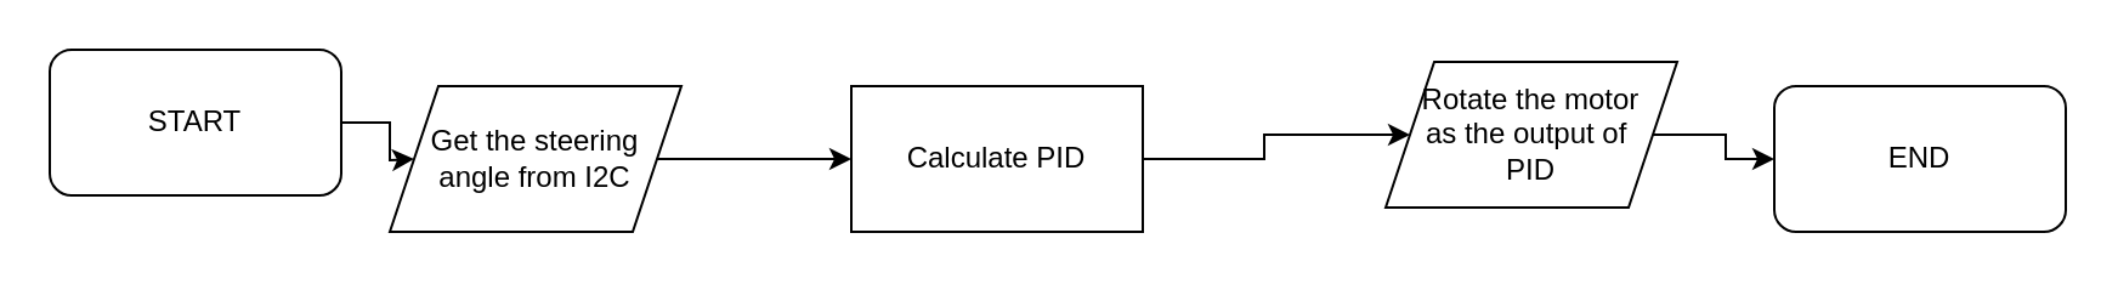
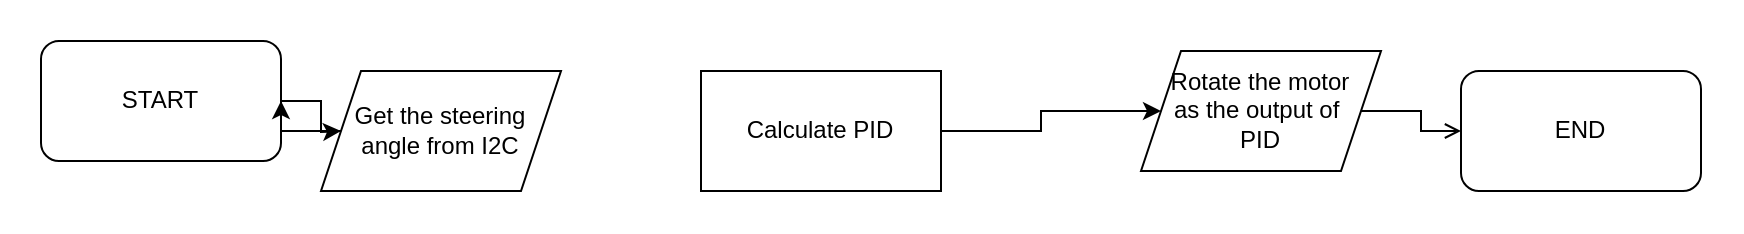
  <mxCell id="0" />
  <mxCell id="1" parent="0" />
  <mxCell id="2" value="" style="edgeStyle=orthogonalEdgeStyle;rounded=0;orthogonalLoop=1;jettySize=auto;html=1;" edge="1" parent="1" source="3"><mxGeometry relative="1" as="geometry"><mxPoint x="170" y="65" as="targetPoint" /></mxGeometry></mxCell>
  <mxCell id="3" value="START" style="rounded=1;whiteSpace=wrap;html=1;" vertex="1" parent="1"><mxGeometry x="20" y="20" width="120" height="60" as="geometry" /></mxCell>
- <mxCell id="4" value="" style="edgeStyle=orthogonalEdgeStyle;rounded=0;orthogonalLoop=1;jettySize=auto;html=1;" edge="1" parent="1" source="5" target="7"><mxGeometry relative="1" as="geometry" /></mxCell>
+ <mxCell id="4" value="" style="edgeStyle=orthogonalEdgeStyle;rounded=0;orthogonalLoop=1;jettySize=auto;html=1;" edge="1" parent="1" source="5" target="3"><mxGeometry relative="1" as="geometry" /></mxCell>
  <mxCell id="5" value="Get the steering angle from I2C" style="shape=parallelogram;perimeter=parallelogramPerimeter;whiteSpace=wrap;html=1;fixedSize=1;" vertex="1" parent="1"><mxGeometry x="160" y="35" width="120" height="60" as="geometry" /></mxCell>
  <mxCell id="6" value="" style="edgeStyle=orthogonalEdgeStyle;rounded=0;orthogonalLoop=1;jettySize=auto;html=1;" edge="1" parent="1" source="7" target="9"><mxGeometry relative="1" as="geometry" /></mxCell>
  <mxCell id="7" value="Calculate PID" style="whiteSpace=wrap;html=1;" vertex="1" parent="1"><mxGeometry x="350" y="35" width="120" height="60" as="geometry" /></mxCell>
- <mxCell id="8" value="" style="edgeStyle=orthogonalEdgeStyle;rounded=0;orthogonalLoop=1;jettySize=auto;html=1;" edge="1" parent="1" source="9" target="10"><mxGeometry relative="1" as="geometry" /></mxCell>
+ <mxCell id="8" value="" style="edgeStyle=orthogonalEdgeStyle;rounded=0;orthogonalLoop=1;jettySize=auto;html=1;endArrow=open;" edge="1" parent="1" source="9" target="10"><mxGeometry relative="1" as="geometry" /></mxCell>
  <mxCell id="9" value="Rotate the motor&lt;br&gt;as the output of&amp;nbsp;&lt;br&gt;PID" style="shape=parallelogram;perimeter=parallelogramPerimeter;whiteSpace=wrap;html=1;fixedSize=1;" vertex="1" parent="1"><mxGeometry x="570" y="25" width="120" height="60" as="geometry" /></mxCell>
  <mxCell id="10" value="END" style="rounded=1;whiteSpace=wrap;html=1;" vertex="1" parent="1"><mxGeometry x="730" y="35" width="120" height="60" as="geometry" /></mxCell>
